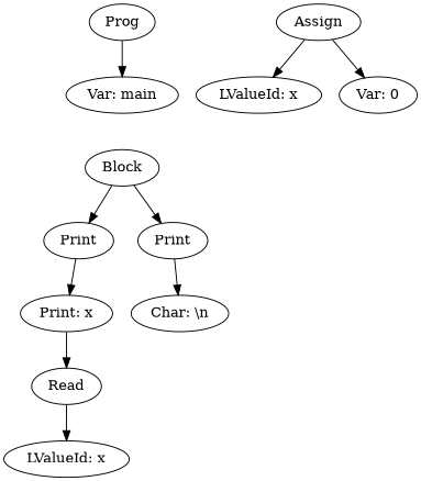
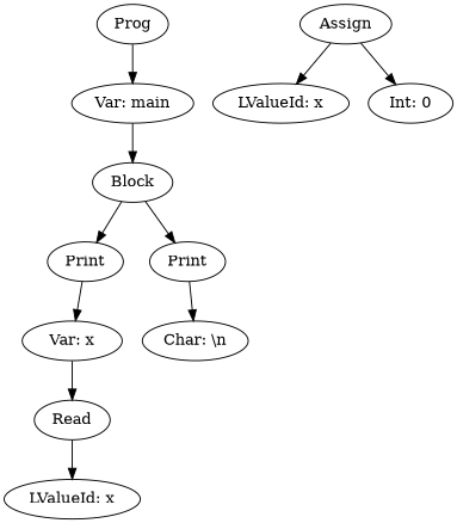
  digraph {
    n1 [label=Prog]
    n2 [label="Var: main"]
    n3 [label=Block]
    n4 [label=Print]
    n5 [label=Print]
    n6 [label=Assign]
    n7 [label="LValueId: x"]
-   n8 [label="Var: 0"]
+   n8 [label="Int: 0"]
    n9 [label=Read]
    n10 [label="LValueId: x"]
-   n11 [label="Print: x"]
+   n11 [label="Var: x"]
    n12 [label="Char: \\n"]
    n1 -> n2
+   n2 -> n3
    n3 -> n4
    n3 -> n5
    n4 -> n11
    n5 -> n12
    n6 -> n7
    n6 -> n8
    n9 -> n10
    n11 -> n9
  }
